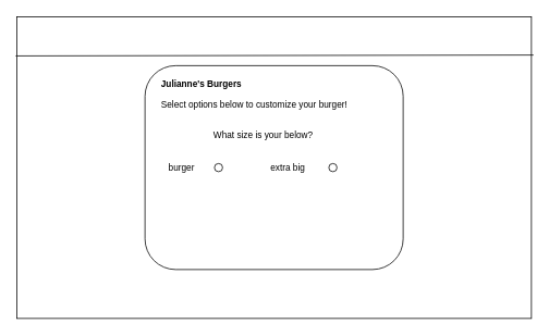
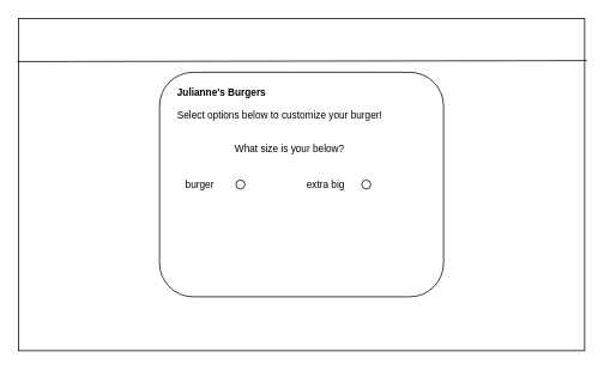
  <mxCell id="0" />
  <mxCell id="1" parent="0" />
  <mxCell id="2" value="" style="rounded=0;whiteSpace=wrap;html=1;" vertex="1" parent="1"><mxGeometry x="20" y="20" width="630" height="370" as="geometry" /></mxCell>
  <mxCell id="3" value="" style="edgeStyle=none;orthogonalLoop=1;jettySize=auto;html=1;exitX=-0.002;exitY=0.13;exitDx=0;exitDy=0;exitPerimeter=0;entryX=1.004;entryY=0.127;entryDx=0;entryDy=0;entryPerimeter=0;rounded=0;endArrow=none;endFill=0;" edge="1" parent="1" source="2" target="2"><mxGeometry width="80" relative="1" as="geometry"><mxPoint x="372" y="480" as="sourcePoint" /><mxPoint x="452" y="480" as="targetPoint" /><Array as="points" /></mxGeometry></mxCell>
  <mxCell id="4" value="" style="rounded=1;whiteSpace=wrap;html=1;" vertex="1" parent="1"><mxGeometry x="177" y="80" width="316" height="250" as="geometry" /></mxCell>
  <mxCell id="5" value="&lt;h1 style=&quot;font-size: 11px;&quot;&gt;Julianne's Burgers&lt;/h1&gt;&lt;p style=&quot;font-size: 11px;&quot;&gt;Select options below to customize your burger!&lt;/p&gt;" style="text;html=1;strokeColor=none;fillColor=none;spacing=5;spacingTop=-20;whiteSpace=wrap;overflow=hidden;rounded=0;fontSize=11;" vertex="1" parent="1"><mxGeometry x="192" y="100" width="280" height="40" as="geometry" /></mxCell>
  <mxCell id="6" value="What size is your below?" style="text;html=1;strokeColor=none;fillColor=none;align=center;verticalAlign=middle;whiteSpace=wrap;rounded=0;fontSize=11;" vertex="1" parent="1"><mxGeometry x="192" y="150" width="260" height="30" as="geometry" /></mxCell>
  <mxCell id="7" value="burger" style="text;html=1;strokeColor=none;fillColor=none;align=center;verticalAlign=middle;whiteSpace=wrap;rounded=0;fontSize=11;" vertex="1" parent="1"><mxGeometry x="192" y="190" width="60" height="30" as="geometry" /></mxCell>
- <mxCell id="8" value="extra big" style="text;html=1;strokeColor=none;fillColor=none;align=center;verticalAlign=middle;whiteSpace=wrap;rounded=0;fontSize=11;" vertex="1" parent="1"><mxGeometry x="322" y="190" width="60" height="30" as="geometry" /></mxCell>
+ <mxCell id="8" value="extra big" style="text;html=1;strokeColor=none;fillColor=none;align=center;verticalAlign=middle;whiteSpace=wrap;rounded=0;fontSize=11;" vertex="1" parent="1"><mxGeometry x="332" y="190" width="60" height="30" as="geometry" /></mxCell>
  <mxCell id="9" value="" style="ellipse;whiteSpace=wrap;html=1;aspect=fixed;fontSize=11;" vertex="1" parent="1"><mxGeometry x="262" y="200" width="10" height="10" as="geometry" /></mxCell>
  <mxCell id="10" value="" style="ellipse;whiteSpace=wrap;html=1;aspect=fixed;fontSize=11;" vertex="1" parent="1"><mxGeometry x="402" y="200" width="10" height="10" as="geometry" /></mxCell>
